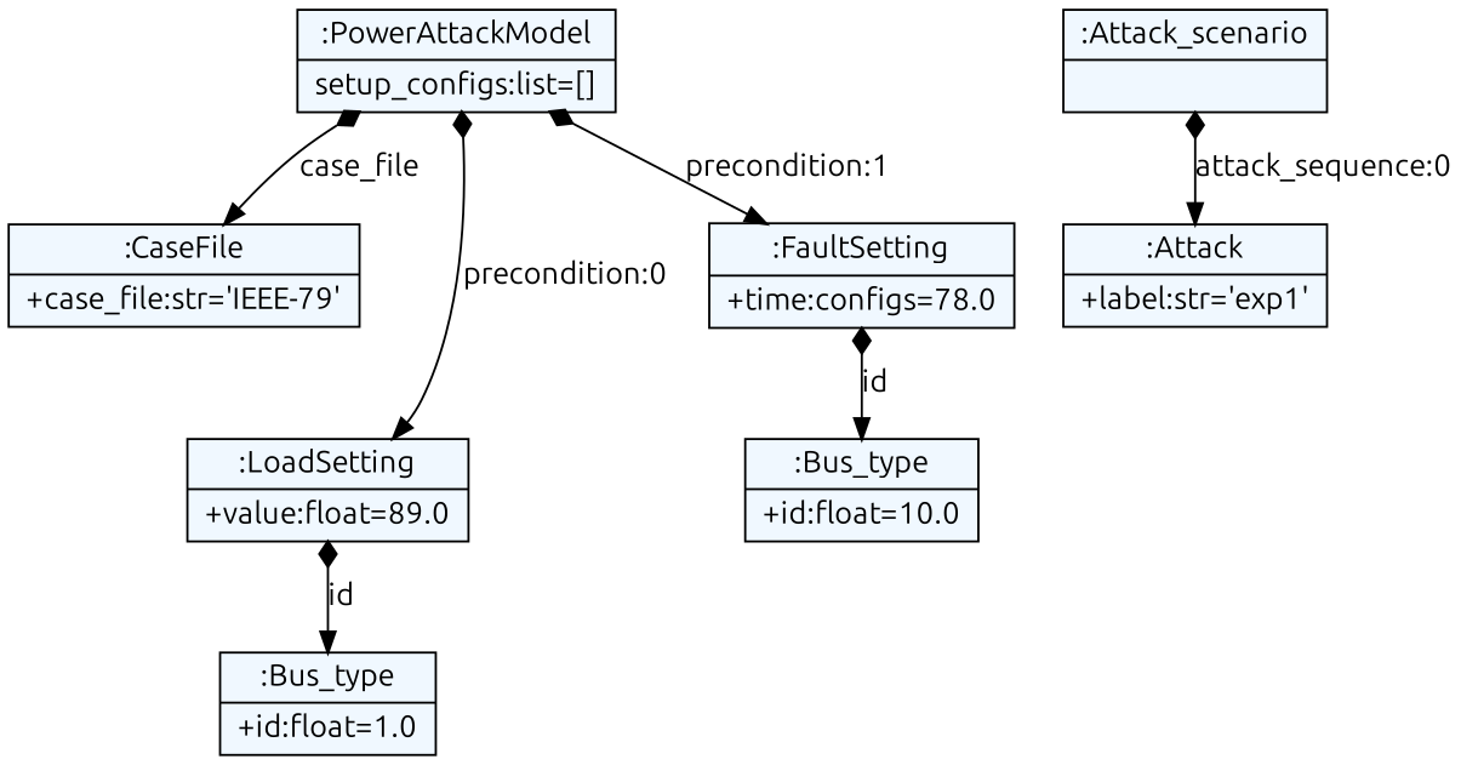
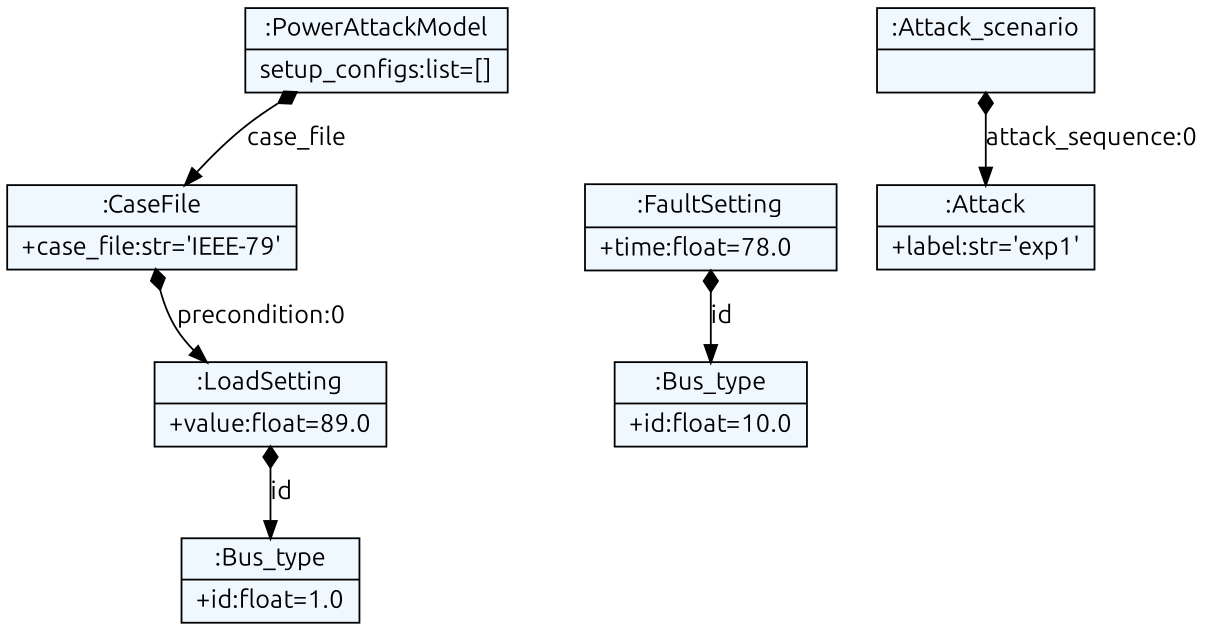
  digraph {
    fontname=Ubuntu
    fontsize=8
    nodesep=0.3
    node [fillcolor=aliceblue fontname=Ubuntu shape=record style=filled]
    edge [arrowtail=diamond dir=both fontname=Ubuntu]
    n1 [label="{:PowerAttackModel|setup_configs:list=[]\l}"]
    n2 [label="{:CaseFile|+case_file:str='IEEE-79'\l}"]
    n3 [label="{:LoadSetting|+value:float=89.0\l}"]
-   n4 [label="{:FaultSetting|+time:configs=78.0\l}"]
+   n4 [label="{:FaultSetting|+time:float=78.0\l}"]
    n5 [label="{:Bus_type|+id:float=1.0\l}"]
    n6 [label="{:Bus_type|+id:float=10.0\l}"]
    n7 [label="{:Attack_scenario|}"]
    n8 [label="{:Attack|+label:str='exp1'\l}"]
    n1 -> n2 [label=case_file]
-   n1 -> n3 [label="precondition:0"]
-   n1 -> n4 [label="precondition:1"]
+   n2 -> n3 [label="precondition:0"]
    n3 -> n5 [label=id]
    n4 -> n6 [label=id]
    n7 -> n8 [label="attack_sequence:0"]
  }
